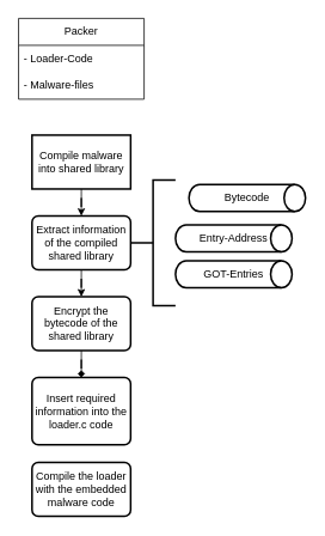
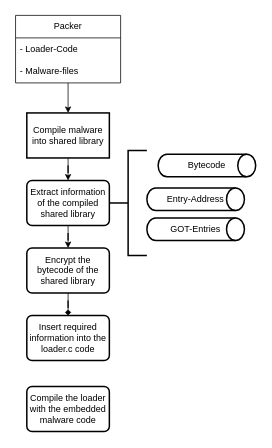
  <mxCell id="0" />
  <mxCell id="1" parent="0" />
+ <mxCell id="2" value="" style="edgeStyle=orthogonalEdgeStyle;rounded=0;orthogonalLoop=1;jettySize=auto;html=1;" edge="1" parent="1" source="3" target="7"><mxGeometry relative="1" as="geometry" /></mxCell>
  <mxCell id="3" value="Packer" style="swimlane;fontStyle=0;childLayout=stackLayout;horizontal=1;startSize=30;horizontalStack=0;resizeParent=1;resizeParentMax=0;resizeLast=0;collapsible=1;marginBottom=0;whiteSpace=wrap;html=1;" vertex="1" parent="1"><mxGeometry x="20" y="20" width="140" height="90" as="geometry" /></mxCell>
  <mxCell id="4" value="- Loader-Code" style="text;strokeColor=none;fillColor=none;align=left;verticalAlign=middle;spacingLeft=4;spacingRight=4;overflow=hidden;points=[[0,0.5],[1,0.5]];portConstraint=eastwest;rotatable=0;whiteSpace=wrap;html=1;" vertex="1" parent="3"><mxGeometry y="30" width="140" height="30" as="geometry" /></mxCell>
  <mxCell id="5" value="- Malware-files" style="text;strokeColor=none;fillColor=none;align=left;verticalAlign=middle;spacingLeft=4;spacingRight=4;overflow=hidden;points=[[0,0.5],[1,0.5]];portConstraint=eastwest;rotatable=0;whiteSpace=wrap;html=1;" vertex="1" parent="3"><mxGeometry y="60" width="140" height="30" as="geometry" /></mxCell>
  <mxCell id="6" value="" style="edgeStyle=orthogonalEdgeStyle;rounded=0;orthogonalLoop=1;jettySize=auto;html=1;" edge="1" parent="1" source="7" target="9"><mxGeometry relative="1" as="geometry" /></mxCell>
  <mxCell id="7" value="Compile malware into shared library" style="whiteSpace=wrap;html=1;absoluteArcSize=1;arcSize=14;strokeWidth=2;rounded=0;" vertex="1" parent="1"><mxGeometry x="35" y="150" width="110" height="60" as="geometry" /></mxCell>
  <mxCell id="8" value="" style="edgeStyle=orthogonalEdgeStyle;rounded=0;orthogonalLoop=1;jettySize=auto;html=1;" edge="1" parent="1" source="9" target="11"><mxGeometry relative="1" as="geometry" /></mxCell>
  <mxCell id="9" value="Extract information of the compiled shared library" style="rounded=1;whiteSpace=wrap;html=1;absoluteArcSize=1;arcSize=14;strokeWidth=2;" vertex="1" parent="1"><mxGeometry x="35" y="240" width="110" height="60" as="geometry" /></mxCell>
  <mxCell id="10" value="" style="edgeStyle=orthogonalEdgeStyle;rounded=0;orthogonalLoop=1;jettySize=auto;html=1;endArrow=diamond;" edge="1" parent="1" source="11" target="12"><mxGeometry relative="1" as="geometry" /></mxCell>
  <mxCell id="11" value="Encrypt the bytecode of the shared library" style="rounded=1;whiteSpace=wrap;html=1;absoluteArcSize=1;arcSize=14;strokeWidth=2;" vertex="1" parent="1"><mxGeometry x="35" y="330" width="110" height="60" as="geometry" /></mxCell>
- <mxCell id="12" value="Insert required information into the loader.c code" style="rounded=1;whiteSpace=wrap;html=1;absoluteArcSize=1;arcSize=14;strokeWidth=2;" vertex="1" parent="1"><mxGeometry x="35" y="420" width="110" height="75" as="geometry" /></mxCell>
+ <mxCell id="12" value="Insert required information into the loader.c code" style="rounded=1;whiteSpace=wrap;html=1;absoluteArcSize=1;arcSize=14;strokeWidth=2;" vertex="1" parent="1"><mxGeometry x="35" y="420" width="110" height="60" as="geometry" /></mxCell>
  <mxCell id="13" value="Compile the loader with the embedded malware code" style="rounded=1;whiteSpace=wrap;html=1;absoluteArcSize=1;arcSize=14;strokeWidth=2;" vertex="1" parent="1"><mxGeometry x="35" y="514.5" width="110" height="60" as="geometry" /></mxCell>
  <mxCell id="14" value="Bytecode" style="strokeWidth=2;html=1;shape=mxgraph.flowchart.direct_data;whiteSpace=wrap;" vertex="1" parent="1"><mxGeometry x="210" y="205" width="130" height="30" as="geometry" /></mxCell>
  <mxCell id="15" value="Entry-Address" style="strokeWidth=2;html=1;shape=mxgraph.flowchart.direct_data;whiteSpace=wrap;" vertex="1" parent="1"><mxGeometry x="195" y="250" width="130" height="30" as="geometry" /></mxCell>
  <mxCell id="16" value="GOT-Entries" style="strokeWidth=2;html=1;shape=mxgraph.flowchart.direct_data;whiteSpace=wrap;" vertex="1" parent="1"><mxGeometry x="195" y="290" width="130" height="30" as="geometry" /></mxCell>
  <mxCell id="17" value="" style="strokeWidth=2;html=1;shape=mxgraph.flowchart.annotation_2;align=left;labelPosition=right;pointerEvents=1;" vertex="1" parent="1"><mxGeometry x="145" y="200" width="50" height="140" as="geometry" /></mxCell>
